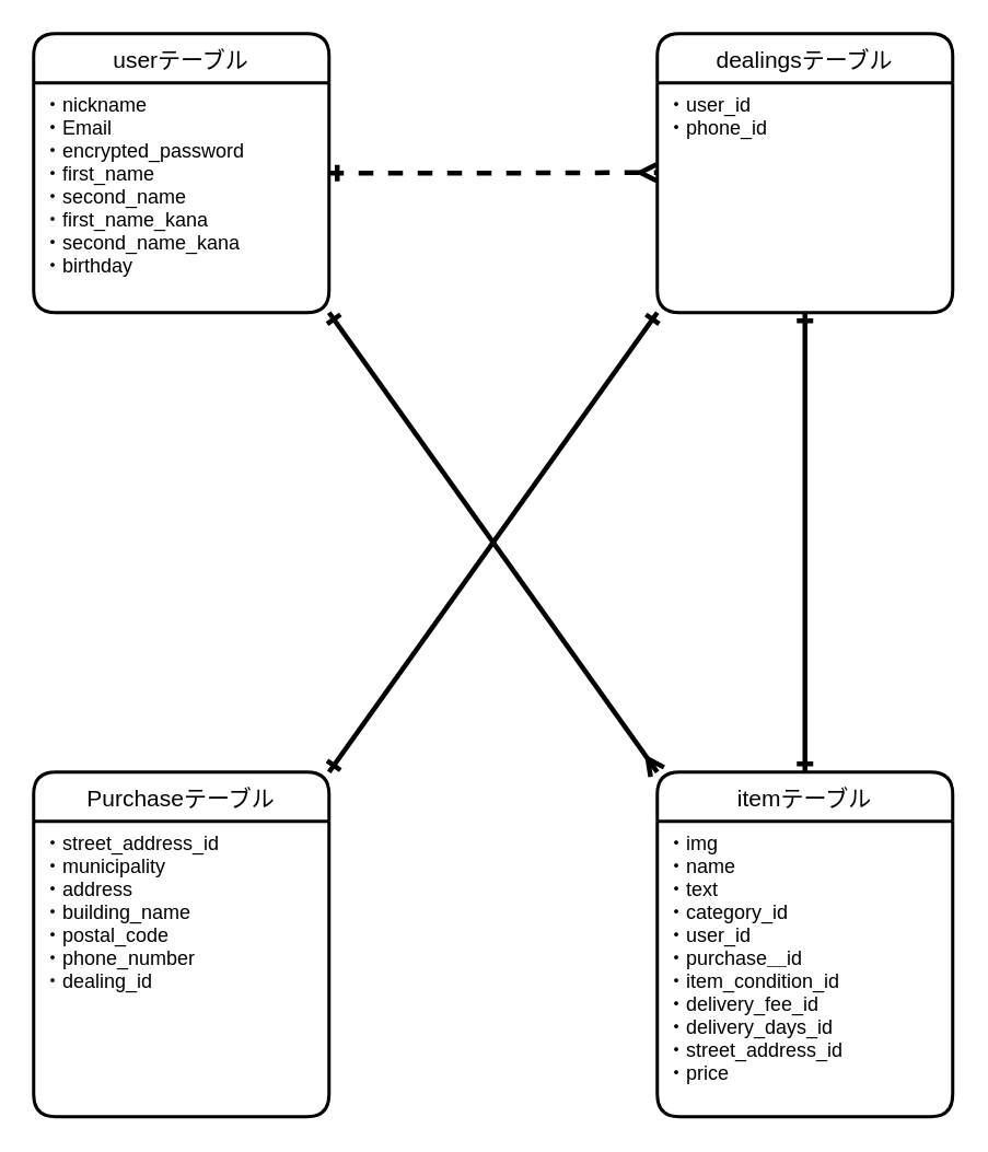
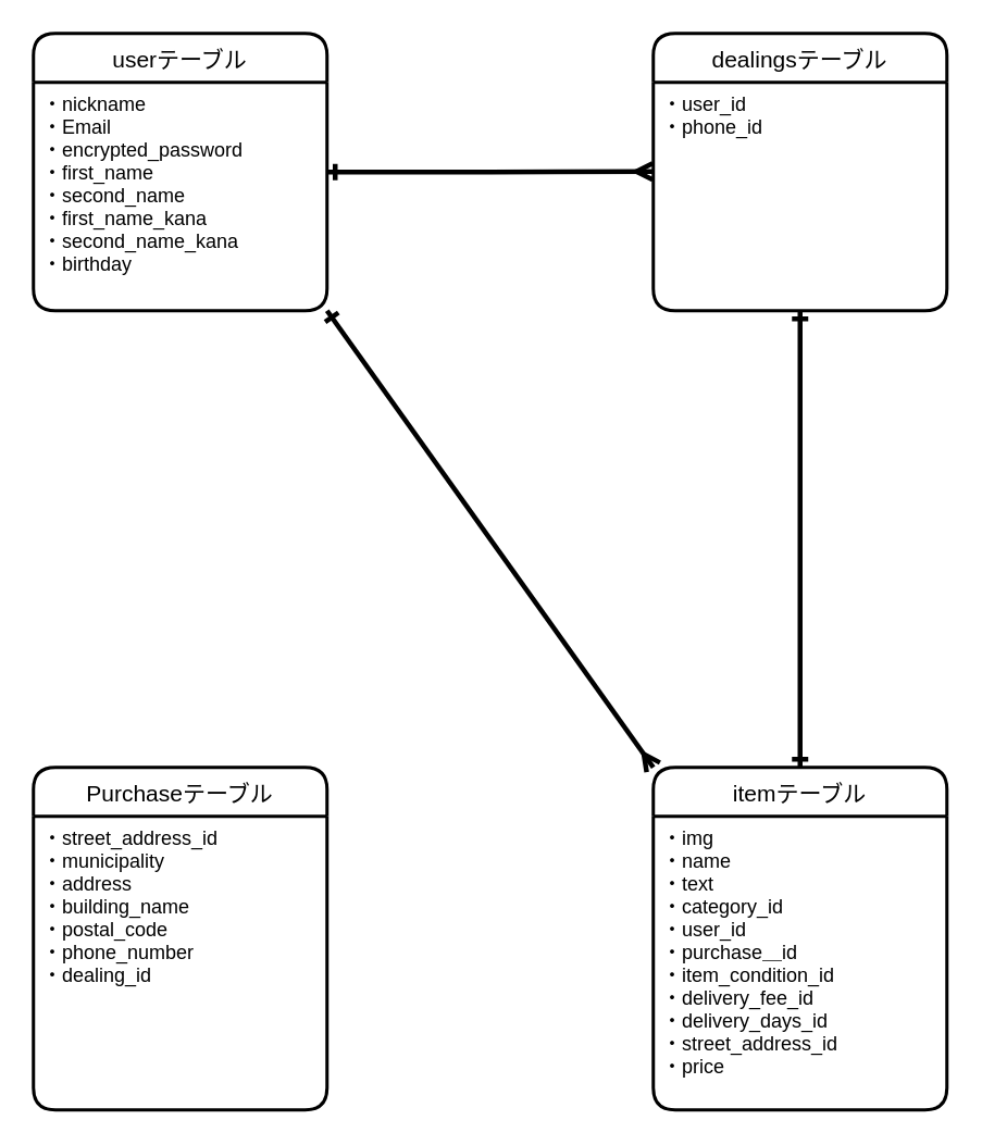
  <mxCell id="0" />
  <mxCell id="1" parent="0" />
  <mxCell id="2" value="itemテーブル" style="swimlane;childLayout=stackLayout;horizontal=1;startSize=30;horizontalStack=0;rounded=1;fontSize=14;fontStyle=0;strokeWidth=2;resizeParent=0;resizeLast=1;shadow=0;dashed=0;align=center;" parent="1" vertex="1"><mxGeometry x="400" y="470" width="180" height="210" as="geometry" /></mxCell>
  <mxCell id="3" value="・img&#10;・name&#10;・text&#10;・category_id&#10;・user_id&#10;・purchase＿id&#10;・item_condition_id&#10;・delivery_fee_id&#10;・delivery_days_id&#10;・street_address_id&#10;・price" style="align=left;strokeColor=none;fillColor=none;spacingLeft=4;fontSize=12;verticalAlign=top;resizable=0;rotatable=0;part=1;" parent="2" vertex="1"><mxGeometry y="30" width="180" height="180" as="geometry" /></mxCell>
- <mxCell id="4" style="rounded=0;orthogonalLoop=1;jettySize=auto;html=1;exitX=1;exitY=0;exitDx=0;exitDy=0;entryX=0;entryY=1;entryDx=0;entryDy=0;startArrow=ERone;startFill=0;endArrow=ERone;endFill=0;strokeWidth=3;" parent="1" source="5" target="8" edge="1"><mxGeometry relative="1" as="geometry"><mxPoint x="275.146" y="405.774" as="sourcePoint" /></mxGeometry></mxCell>
  <mxCell id="5" value="Purchaseテーブル" style="swimlane;childLayout=stackLayout;horizontal=1;startSize=30;horizontalStack=0;rounded=1;fontSize=14;fontStyle=0;strokeWidth=2;resizeParent=0;resizeLast=1;shadow=0;dashed=0;align=center;" parent="1" vertex="1"><mxGeometry x="20" y="470" width="180" height="210" as="geometry" /></mxCell>
  <mxCell id="6" value="・street_address_id&#10;・municipality&#10;・address&#10;・building_name&#10;・postal_code &#10;・phone_number &#10;・dealing_id" style="align=left;strokeColor=none;fillColor=none;spacingLeft=4;fontSize=12;verticalAlign=top;resizable=0;rotatable=0;part=1;" parent="5" vertex="1"><mxGeometry y="30" width="180" height="180" as="geometry" /></mxCell>
  <mxCell id="7" value="dealingsテーブル" style="swimlane;childLayout=stackLayout;horizontal=1;startSize=30;horizontalStack=0;rounded=1;fontSize=14;fontStyle=0;strokeWidth=2;resizeParent=0;resizeLast=1;shadow=0;dashed=0;align=center;" parent="1" vertex="1"><mxGeometry x="400" y="20" width="180" height="170" as="geometry" /></mxCell>
  <mxCell id="8" value="・user_id&#10;・phone_id" style="align=left;strokeColor=none;fillColor=none;spacingLeft=4;fontSize=12;verticalAlign=top;resizable=0;rotatable=0;part=1;" parent="7" vertex="1"><mxGeometry y="30" width="180" height="140" as="geometry" /></mxCell>
- <mxCell id="9" style="edgeStyle=orthogonalEdgeStyle;rounded=0;orthogonalLoop=1;jettySize=auto;html=1;entryX=-0.002;entryY=0.39;entryDx=0;entryDy=0;entryPerimeter=0;strokeWidth=3;endArrow=ERmany;endFill=0;startArrow=ERone;startFill=0;dashed=1;" parent="1" source="10" target="8" edge="1"><mxGeometry relative="1" as="geometry" /></mxCell>
+ <mxCell id="9" style="edgeStyle=orthogonalEdgeStyle;rounded=0;orthogonalLoop=1;jettySize=auto;html=1;entryX=-0.002;entryY=0.39;entryDx=0;entryDy=0;entryPerimeter=0;strokeWidth=3;endArrow=ERmany;endFill=0;startArrow=ERone;startFill=0;" parent="1" source="10" target="8" edge="1"><mxGeometry relative="1" as="geometry" /></mxCell>
  <mxCell id="10" value="userテーブル" style="swimlane;childLayout=stackLayout;horizontal=1;startSize=30;horizontalStack=0;rounded=1;fontSize=14;fontStyle=0;strokeWidth=2;resizeParent=0;resizeLast=1;shadow=0;dashed=0;align=center;" parent="1" vertex="1"><mxGeometry x="20" y="20" width="180" height="170" as="geometry" /></mxCell>
  <mxCell id="11" value="・nickname&#10;・Email&#10;・encrypted_password&#10;・first_name&#10;・second_name&#10;・first_name_kana&#10;・second_name_kana&#10;・birthday" style="align=left;strokeColor=none;fillColor=none;spacingLeft=4;fontSize=12;verticalAlign=top;resizable=0;rotatable=0;part=1;" parent="10" vertex="1"><mxGeometry y="30" width="180" height="140" as="geometry" /></mxCell>
  <mxCell id="12" style="rounded=0;orthogonalLoop=1;jettySize=auto;html=1;exitX=1;exitY=1;exitDx=0;exitDy=0;entryX=0;entryY=0;entryDx=0;entryDy=0;startArrow=ERone;startFill=0;endArrow=ERmany;endFill=0;strokeWidth=3;" parent="1" source="11" target="2" edge="1"><mxGeometry relative="1" as="geometry" /></mxCell>
  <mxCell id="13" style="edgeStyle=elbowEdgeStyle;rounded=0;orthogonalLoop=1;jettySize=auto;html=1;entryX=0.5;entryY=0;entryDx=0;entryDy=0;startArrow=ERone;startFill=0;endArrow=ERone;endFill=0;strokeWidth=3;" parent="1" source="8" target="2" edge="1"><mxGeometry relative="1" as="geometry"><mxPoint x="490" y="240" as="targetPoint" /></mxGeometry></mxCell>
